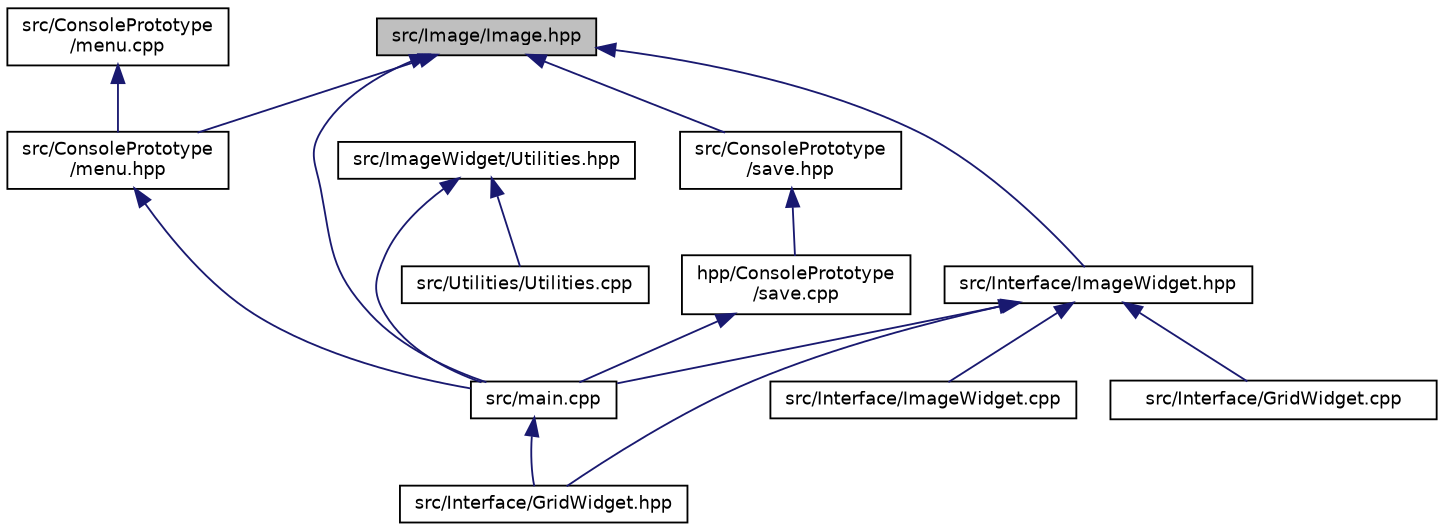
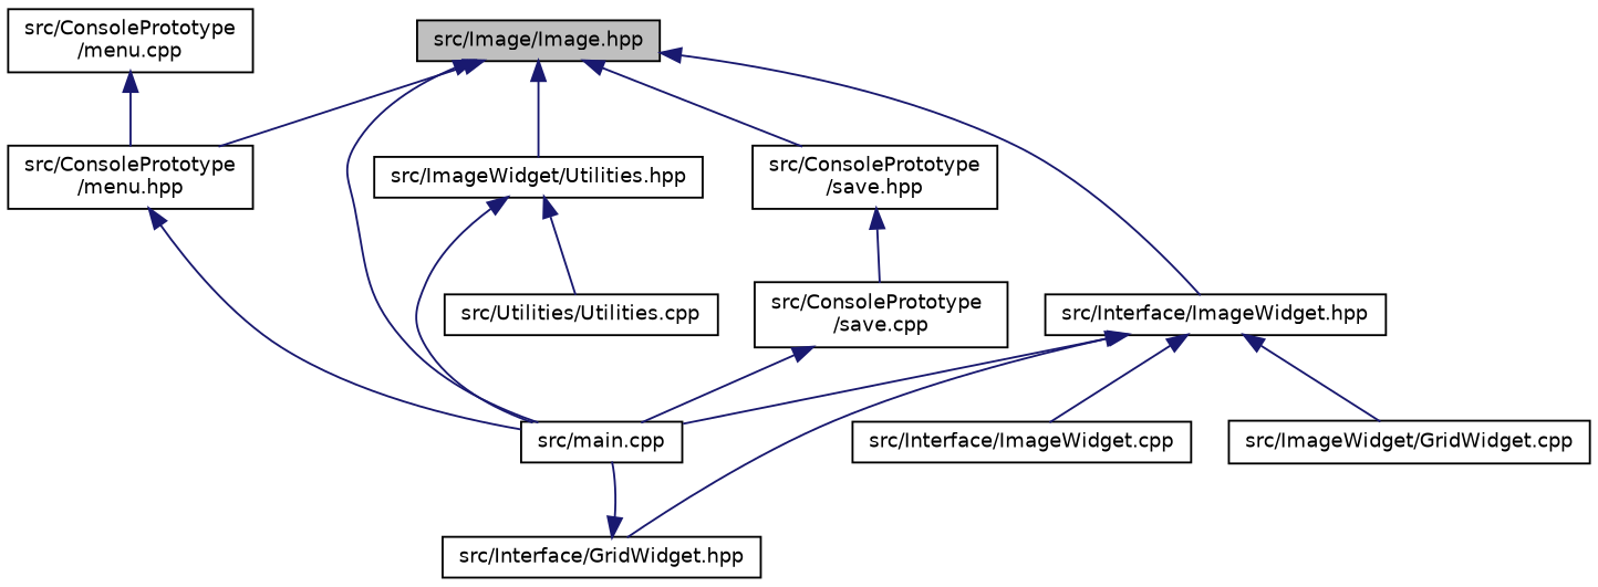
  digraph {
    node [color=black fillcolor=white fontname=Helvetica fontsize=10 shape=record style=filled]
    edge [color=midnightblue dir=back fontname=Helvetica fontsize=10 labelfontname=Helvetica labelfontsize=10 style=solid]
    n1 [fillcolor=grey75 fontcolor=black height=0.2 label="src/Image/Image.hpp" width=0.4]
    n2 [height=0.2 label="src/ConsolePrototype\l/menu.hpp" width=0.4]
    n3 [height=0.2 label="src/main.cpp" width=0.4]
    n4 [height=0.2 label="src/ConsolePrototype\l/save.hpp" width=0.4]
    n5 [height=0.2 label="src/Interface/ImageWidget.hpp" width=0.4]
    n6 [height=0.2 label="src/ImageWidget/Utilities.hpp" width=0.4]
-   n7 [height=0.2 label="hpp/ConsolePrototype\l/save.cpp" width=0.4]
+   n7 [height=0.2 label="src/ConsolePrototype\l/save.cpp" width=0.4]
    n8 [height=0.2 label="src/Interface/GridWidget.hpp" width=0.4]
    n9 [height=0.2 label="src/Interface/ImageWidget.cpp" width=0.4]
-   n10 [height=0.2 label="src/Interface/GridWidget.cpp" width=0.4]
+   n10 [height=0.2 label="src/ImageWidget/GridWidget.cpp" width=0.4]
    n11 [height=0.2 label="src/Utilities/Utilities.cpp" width=0.4]
    n12 [height=0.2 label="src/ConsolePrototype\l/menu.cpp" width=0.4]
    n1 -> n2
    n1 -> n3
    n1 -> n4
    n1 -> n5
+   n1 -> n6
    n2 -> n3
    n4 -> n7
    n5 -> n3
    n5 -> n8
    n5 -> n9
    n5 -> n10
    n6 -> n3
    n6 -> n11
    n7 -> n3
-   n3 -> n8
+   n8 -> n3
    n12 -> n2
  }
